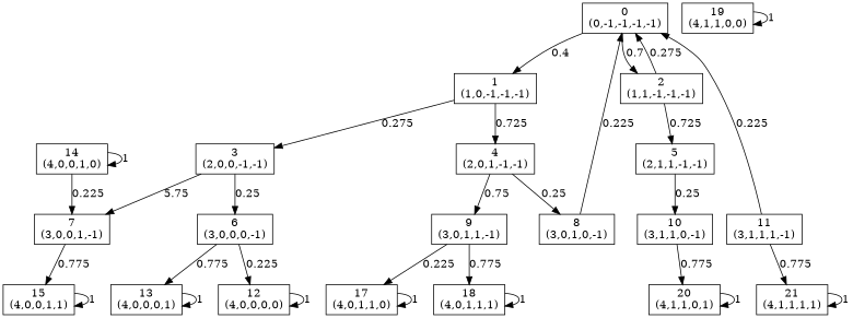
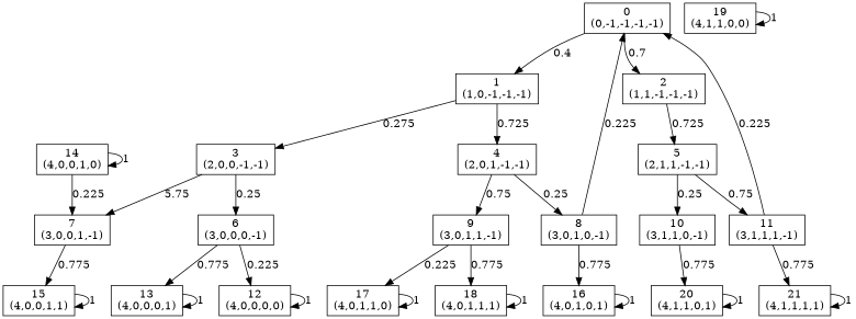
  digraph {
    node [shape=box]
    n1 [label="0\n(0,-1,-1,-1,-1)"]
    n2 [label="1\n(1,0,-1,-1,-1)"]
    n3 [label="2\n(1,1,-1,-1,-1)"]
    n4 [label="3\n(2,0,0,-1,-1)"]
    n5 [label="4\n(2,0,1,-1,-1)"]
    n6 [label="5\n(2,1,1,-1,-1)"]
    n7 [label="6\n(3,0,0,0,-1)"]
    n8 [label="7\n(3,0,0,1,-1)"]
    n9 [label="8\n(3,0,1,0,-1)"]
    n10 [label="9\n(3,0,1,1,-1)"]
    n11 [label="10\n(3,1,1,0,-1)"]
    n12 [label="11\n(3,1,1,1,-1)"]
    n13 [label="12\n(4,0,0,0,0)"]
    n14 [label="13\n(4,0,0,0,1)"]
    n15 [label="15\n(4,0,0,1,1)"]
+   n16 [label="16\n(4,0,1,0,1)"]
    n17 [label="17\n(4,0,1,1,0)"]
    n18 [label="18\n(4,0,1,1,1)"]
    n19 [label="20\n(4,1,1,0,1)"]
    n20 [label="21\n(4,1,1,1,1)"]
    n21 [label="14\n(4,0,0,1,0)"]
    n22 [label="19\n(4,1,1,0,0)"]
    n1 -> n2 [label=0.4]
    n1 -> n3 [label=0.7]
    n2 -> n4 [label=0.275]
    n2 -> n5 [label=0.725]
-   n3 -> n1 [label=0.275]
    n3 -> n6 [label=0.725]
    n4 -> n7 [label=0.25]
    n4 -> n8 [label=5.75]
    n5 -> n9 [label=0.25]
    n5 -> n10 [label=0.75]
    n6 -> n11 [label=0.25]
+   n6 -> n12 [label=0.75]
    n7 -> n13 [label=0.225]
    n7 -> n14 [label=0.775]
    n8 -> n15 [label=0.775]
    n9 -> n1 [label=0.225]
+   n9 -> n16 [label=0.775]
    n10 -> n17 [label=0.225]
    n10 -> n18 [label=0.775]
    n11 -> n19 [label=0.775]
    n12 -> n1 [label=0.225]
    n12 -> n20 [label=0.775]
    n13 -> n13 [label=1]
    n14 -> n14 [label=1]
    n15 -> n15 [label=1]
+   n16 -> n16 [label=1]
    n17 -> n17 [label=1]
    n18 -> n18 [label=1]
    n19 -> n19 [label=1]
    n20 -> n20 [label=1]
    n21 -> n8 [label=0.225]
    n21 -> n21 [label=1]
    n22 -> n22 [label=1]
  }
